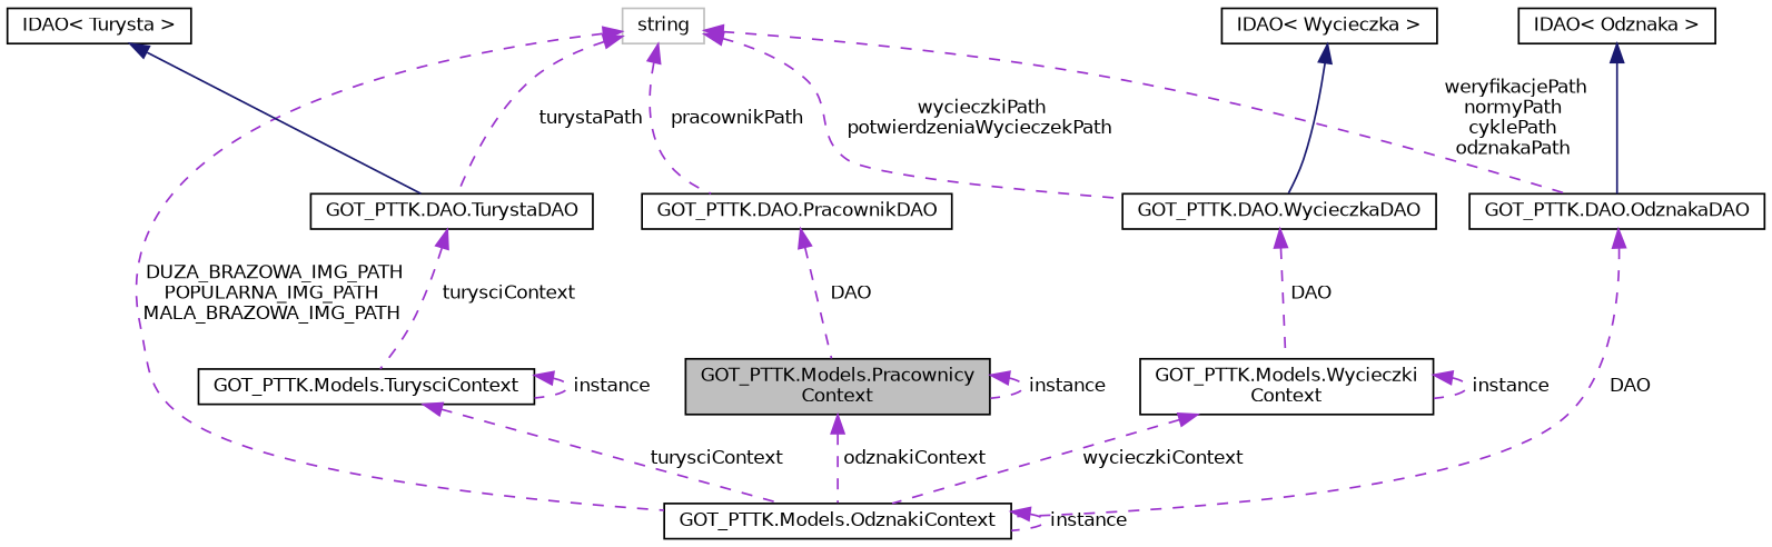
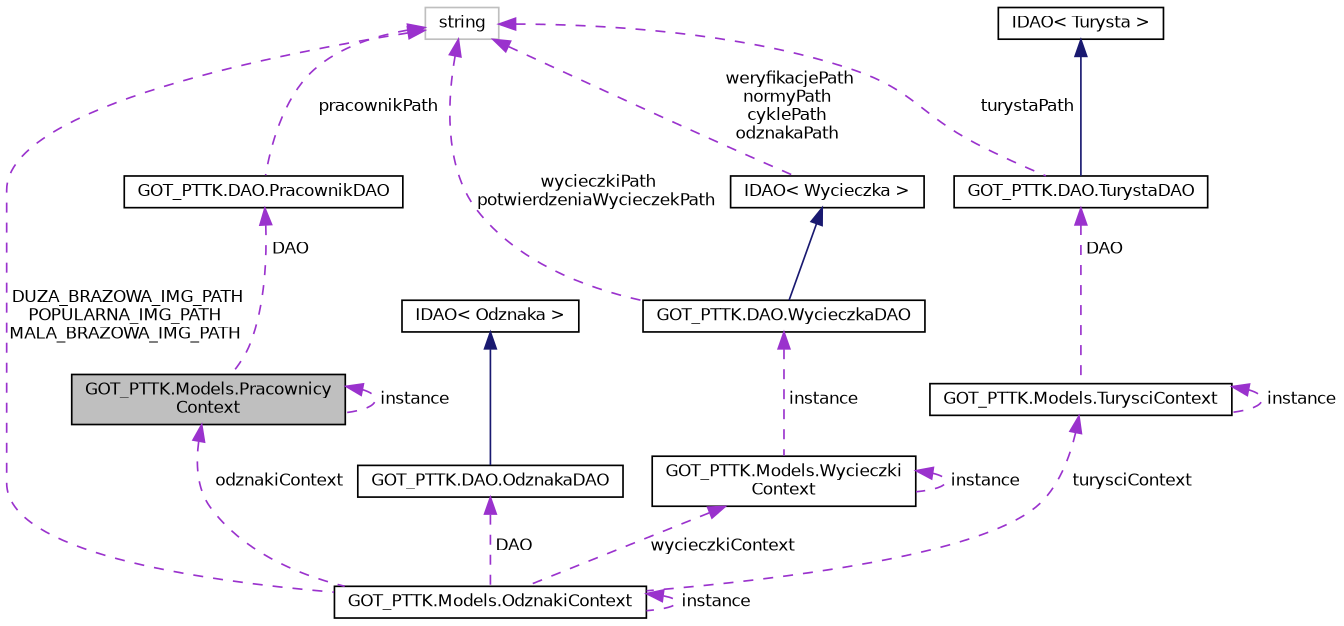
  digraph {
    rankdir=TB
    node [color=black fillcolor=white fontname=Helvetica fontsize=10 shape=record style=filled]
    edge [color=darkorchid3 dir=back fontname=Helvetica fontsize=10 labelfontname=Helvetica labelfontsize=10 style=dashed]
    n1 [fillcolor=grey75 fontcolor=black height=0.2 label="GOT_PTTK.Models.Pracownicy\lContext" width=0.4]
    n2 [height=0.2 label="GOT_PTTK.Models.OdznakiContext" width=0.4]
    n3 [height=0.2 label="GOT_PTTK.DAO.PracownikDAO" width=0.4]
    n4 [color=grey75 height=0.2 label=string width=0.4]
    n5 [height=0.2 label="GOT_PTTK.DAO.OdznakaDAO" width=0.4]
    n6 [height=0.2 label="GOT_PTTK.DAO.TurystaDAO" width=0.4]
    n7 [height=0.2 label="GOT_PTTK.DAO.WycieczkaDAO" width=0.4]
    n8 [height=0.2 label="GOT_PTTK.Models.TurysciContext" width=0.4]
    n9 [height=0.2 label="GOT_PTTK.Models.Wycieczki\lContext" width=0.4]
    n10 [height=0.2 label="IDAO\< Odznaka \>" width=0.4]
    n11 [height=0.2 label="IDAO\< Turysta \>" width=0.4]
    n12 [height=0.2 label="IDAO\< Wycieczka \>" width=0.4]
    n1 -> n1 [label=" instance"]
    n1 -> n2 [label=" odznakiContext"]
    n2 -> n2 [label=" instance"]
    n3 -> n1 [label=" DAO"]
    n4 -> n2 [label=" DUZA_BRAZOWA_IMG_PATH\nPOPULARNA_IMG_PATH\nMALA_BRAZOWA_IMG_PATH"]
    n4 -> n3 [label=" pracownikPath"]
-   n4 -> n5 [label=" weryfikacjePath\nnormyPath\ncyklePath\nodznakaPath"]
+   n4 -> n12 [label=" weryfikacjePath\nnormyPath\ncyklePath\nodznakaPath"]
    n4 -> n6 [label=" turystaPath"]
    n4 -> n7 [label=" wycieczkiPath\npotwierdzeniaWycieczekPath"]
    n5 -> n2 [label=" DAO"]
-   n6 -> n8 [label=" turysciContext"]
-   n7 -> n9 [label=" DAO"]
+   n6 -> n8 [label=" DAO"]
+   n7 -> n9 [label=" instance"]
    n8 -> n2 [label=" turysciContext"]
    n8 -> n8 [label=" instance"]
    n9 -> n2 [label=" wycieczkiContext"]
    n9 -> n9 [label=" instance"]
    n10 -> n5 [color=midnightblue style=solid]
    n11 -> n6 [color=midnightblue style=solid]
    n12 -> n7 [color=midnightblue style=solid]
  }
